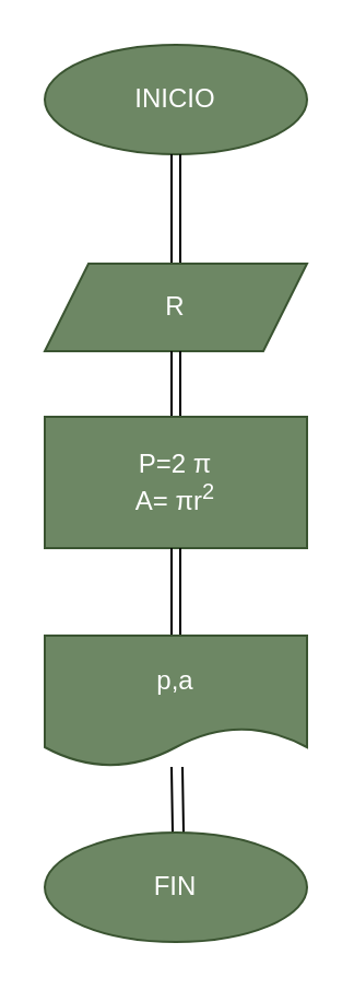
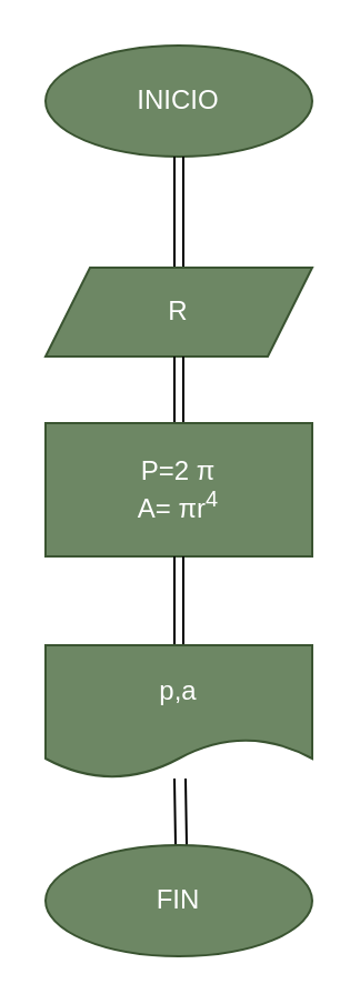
  <mxCell id="0" />
  <mxCell id="1" parent="0" />
  <mxCell id="2" value="INICIO" style="ellipse;whiteSpace=wrap;html=1;fillColor=#6d8764;fontColor=#ffffff;strokeColor=#3A5431;" vertex="1" parent="1"><mxGeometry x="20" y="20" width="120" height="50" as="geometry" /></mxCell>
  <mxCell id="3" value="" style="shape=link;html=1;exitX=0.5;exitY=1;exitDx=0;exitDy=0;" edge="1" parent="1" source="2"><mxGeometry width="100" relative="1" as="geometry"><mxPoint x="40" y="220" as="sourcePoint" /><mxPoint x="80" y="120" as="targetPoint" /></mxGeometry></mxCell>
  <mxCell id="4" value="R" style="shape=parallelogram;perimeter=parallelogramPerimeter;whiteSpace=wrap;html=1;fixedSize=1;fillColor=#6d8764;fontColor=#ffffff;strokeColor=#3A5431;" vertex="1" parent="1"><mxGeometry x="20" y="120" width="120" height="40" as="geometry" /></mxCell>
  <mxCell id="5" value="" style="shape=link;html=1;exitX=0.5;exitY=1;exitDx=0;exitDy=0;" edge="1" parent="1" source="4"><mxGeometry width="100" relative="1" as="geometry"><mxPoint x="40" y="220" as="sourcePoint" /><mxPoint x="80" y="200" as="targetPoint" /></mxGeometry></mxCell>
- <mxCell id="6" value="P=2 π&lt;br&gt;A= πr&lt;sup&gt;2&lt;/sup&gt;" style="rounded=0;whiteSpace=wrap;html=1;fillColor=#6d8764;fontColor=#ffffff;strokeColor=#3A5431;" vertex="1" parent="1"><mxGeometry x="20" y="190" width="120" height="60" as="geometry" /></mxCell>
+ <mxCell id="6" value="P=2 π&lt;br&gt;A= πr&lt;sup&gt;4&lt;/sup&gt;" style="rounded=0;whiteSpace=wrap;html=1;fillColor=#6d8764;fontColor=#ffffff;strokeColor=#3A5431;" vertex="1" parent="1"><mxGeometry x="20" y="190" width="120" height="60" as="geometry" /></mxCell>
  <mxCell id="7" value="" style="shape=link;html=1;exitX=0.5;exitY=1;exitDx=0;exitDy=0;" edge="1" parent="1" source="6"><mxGeometry width="100" relative="1" as="geometry"><mxPoint x="30" y="280" as="sourcePoint" /><mxPoint x="80" y="290" as="targetPoint" /></mxGeometry></mxCell>
  <mxCell id="8" value="p,a" style="shape=document;whiteSpace=wrap;html=1;boundedLbl=1;fillColor=#6d8764;fontColor=#ffffff;strokeColor=#3A5431;" vertex="1" parent="1"><mxGeometry x="20" y="290" width="120" height="60" as="geometry" /></mxCell>
  <mxCell id="9" value="" style="shape=link;html=1;width=5;" edge="1" parent="1" target="8"><mxGeometry width="100" relative="1" as="geometry"><mxPoint x="81" y="380" as="sourcePoint" /><mxPoint x="150" y="220" as="targetPoint" /><Array as="points" /></mxGeometry></mxCell>
  <mxCell id="10" value="FIN" style="ellipse;whiteSpace=wrap;html=1;fillColor=#6d8764;fontColor=#ffffff;strokeColor=#3A5431;" vertex="1" parent="1"><mxGeometry x="20" y="380" width="120" height="50" as="geometry" /></mxCell>
